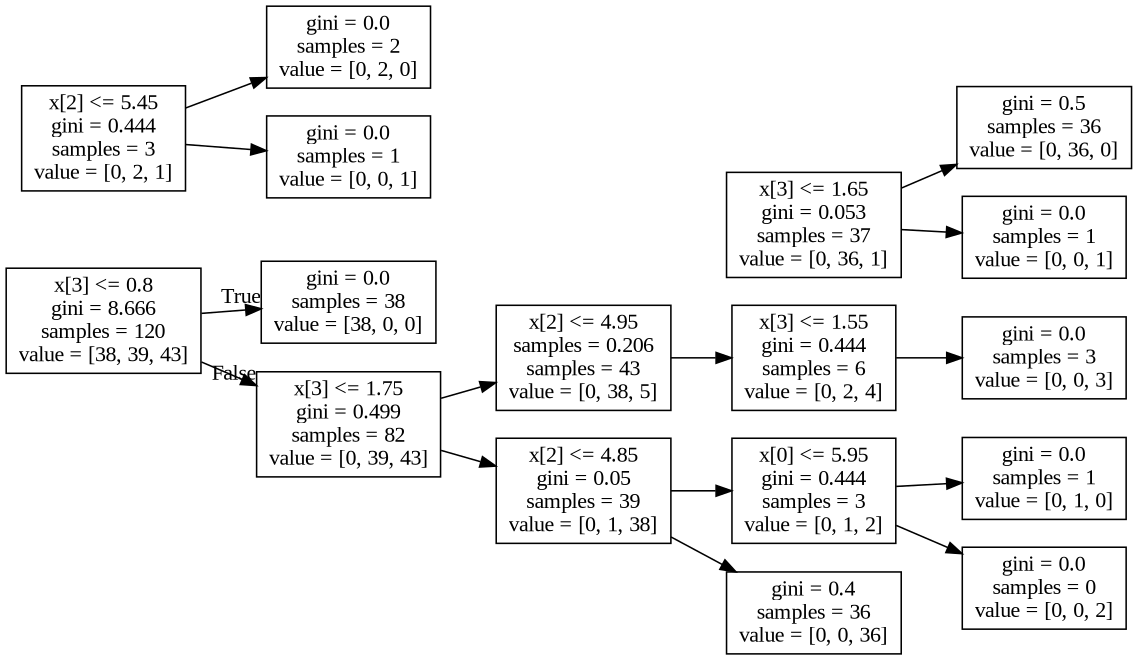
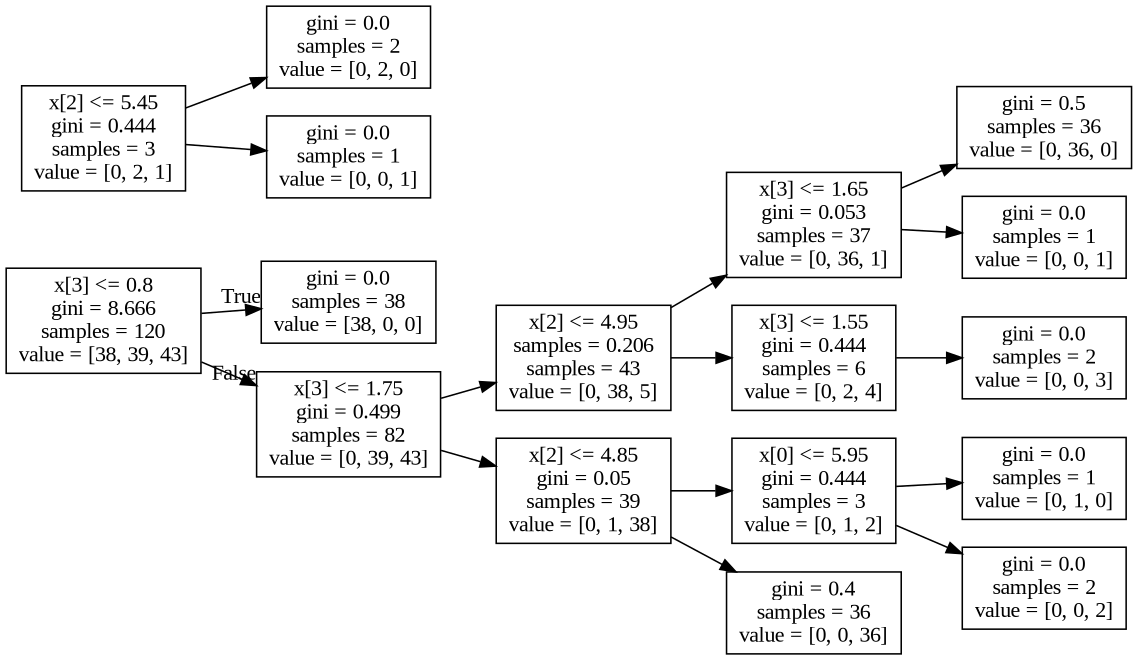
  digraph {
    fontname="Liberation Serif"
    rankdir=LR
    node [fontname="Liberation Serif" shape=box]
    edge [fontname="Liberation Serif"]
    n1 [label="x[3] <= 0.8\ngini = 8.666\nsamples = 120\nvalue = [38, 39, 43]"]
    n2 [label="gini = 0.0\nsamples = 38\nvalue = [38, 0, 0]"]
    n3 [label="x[3] <= 1.75\ngini = 0.499\nsamples = 82\nvalue = [0, 39, 43]"]
    n4 [label="x[2] <= 4.95\nsamples = 0.206\nsamples = 43\nvalue = [0, 38, 5]"]
    n5 [label="x[2] <= 4.85\ngini = 0.05\nsamples = 39\nvalue = [0, 1, 38]"]
    n6 [label="x[3] <= 1.65\ngini = 0.053\nsamples = 37\nvalue = [0, 36, 1]"]
    n7 [label="x[3] <= 1.55\ngini = 0.444\nsamples = 6\nvalue = [0, 2, 4]"]
    n8 [label="x[0] <= 5.95\ngini = 0.444\nsamples = 3\nvalue = [0, 1, 2]"]
    n9 [label="gini = 0.4\nsamples = 36\nvalue = [0, 0, 36]"]
    n10 [label="gini = 0.5\nsamples = 36\nvalue = [0, 36, 0]"]
    n11 [label="gini = 0.0\nsamples = 1\nvalue = [0, 0, 1]"]
-   n12 [label="gini = 0.0\nsamples = 3\nvalue = [0, 0, 3]"]
+   n12 [label="gini = 0.0\nsamples = 2\nvalue = [0, 0, 3]"]
    n13 [label="x[2] <= 5.45\ngini = 0.444\nsamples = 3\nvalue = [0, 2, 1]"]
    n14 [label="gini = 0.0\nsamples = 2\nvalue = [0, 2, 0]"]
    n15 [label="gini = 0.0\nsamples = 1\nvalue = [0, 0, 1]"]
    n16 [label="gini = 0.0\nsamples = 1\nvalue = [0, 1, 0]"]
-   n17 [label="gini = 0.0\nsamples = 0\nvalue = [0, 0, 2]"]
+   n17 [label="gini = 0.0\nsamples = 2\nvalue = [0, 0, 2]"]
    n1 -> n2 [headlabel=True labelangle=45 labeldistance=2.5]
    n1 -> n3 [headlabel=False labelangle=-45 labeldistance=2.5]
    n3 -> n4
    n3 -> n5
+   n4 -> n6
    n4 -> n7
    n5 -> n8
    n5 -> n9
    n6 -> n10
    n6 -> n11
    n7 -> n12
    n8 -> n16
    n8 -> n17
    n13 -> n14
    n13 -> n15
  }
